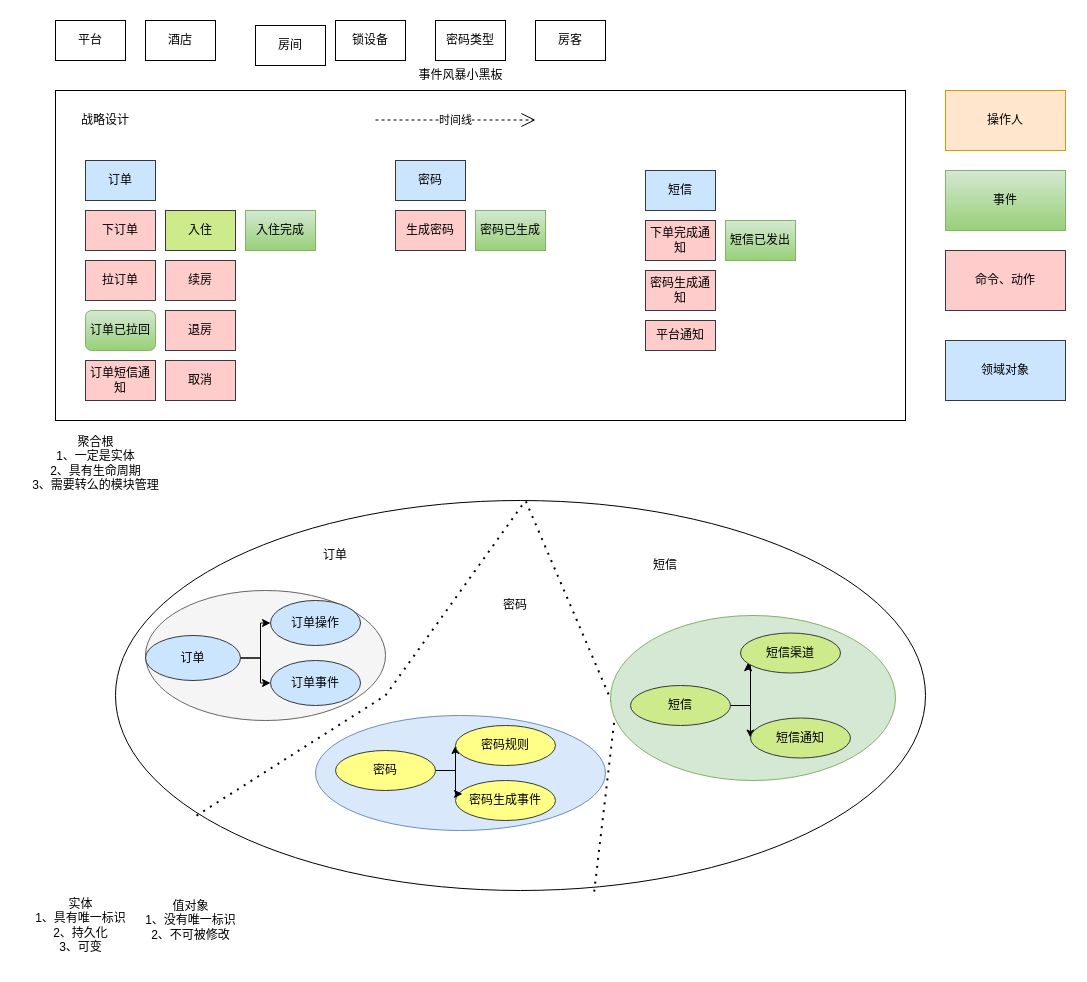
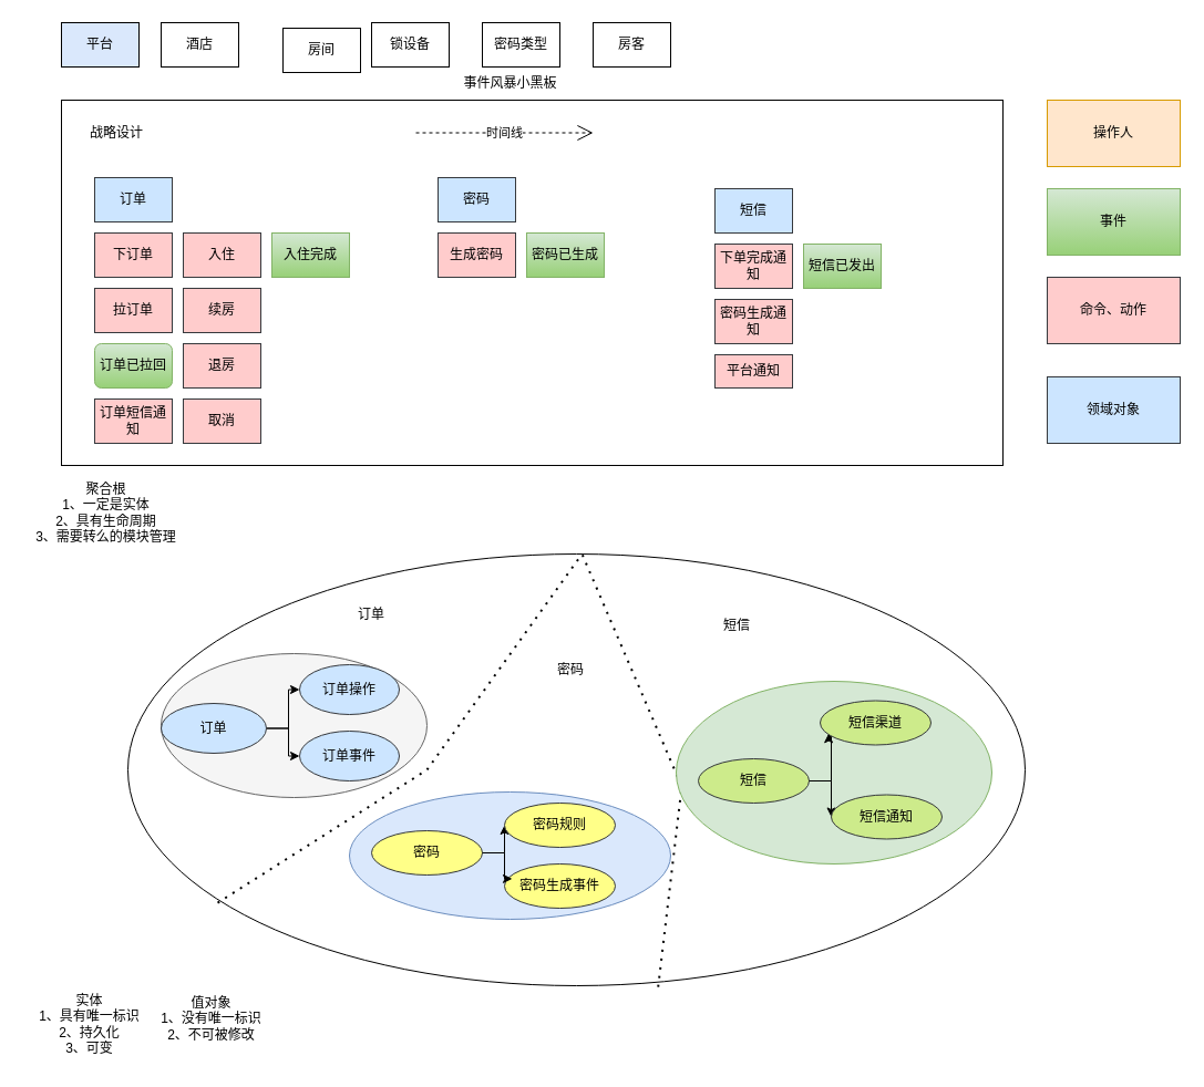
  <mxCell id="0" />
  <mxCell id="1" parent="0" />
  <mxCell id="2" value="" style="ellipse;whiteSpace=wrap;html=1;" vertex="1" parent="1"><mxGeometry x="125" y="590" width="260" height="160" as="geometry" /></mxCell>
  <mxCell id="3" value="" style="rounded=0;whiteSpace=wrap;html=1;movable=0;resizable=0;rotatable=0;deletable=0;editable=0;locked=1;connectable=0;" vertex="1" parent="1"><mxGeometry x="55" y="90" width="850" height="330" as="geometry" /></mxCell>
  <mxCell id="4" value="事件风暴小黑板" style="text;html=1;align=center;verticalAlign=middle;resizable=0;points=[];autosize=1;strokeColor=none;fillColor=none;" vertex="1" parent="1"><mxGeometry x="405" y="60" width="110" height="30" as="geometry" /></mxCell>
  <mxCell id="5" value="操作人" style="rounded=0;whiteSpace=wrap;html=1;fillColor=#ffe6cc;strokeColor=#d79b00;" vertex="1" parent="1"><mxGeometry x="945" y="90" width="120" height="60" as="geometry" /></mxCell>
  <mxCell id="6" value="事件" style="rounded=0;whiteSpace=wrap;html=1;fillColor=#d5e8d4;gradientColor=#97d077;strokeColor=#82b366;" vertex="1" parent="1"><mxGeometry x="945" y="170" width="120" height="60" as="geometry" /></mxCell>
  <mxCell id="7" value="命令、动作" style="rounded=0;whiteSpace=wrap;html=1;fillColor=#ffcccc;strokeColor=#36393d;" vertex="1" parent="1"><mxGeometry x="945" y="250" width="120" height="60" as="geometry" /></mxCell>
  <mxCell id="8" value="领域对象" style="rounded=0;whiteSpace=wrap;html=1;fillColor=#cce5ff;strokeColor=#36393d;" vertex="1" parent="1"><mxGeometry x="945" y="340" width="120" height="60" as="geometry" /></mxCell>
  <mxCell id="9" value="时间线" style="endArrow=open;endSize=12;dashed=1;html=1;rounded=0;" edge="1" parent="1"><mxGeometry width="160" relative="1" as="geometry"><mxPoint x="375" y="119.5" as="sourcePoint" /><mxPoint x="535" y="119.5" as="targetPoint" /></mxGeometry></mxCell>
- <mxCell id="10" value="平台" style="rounded=0;whiteSpace=wrap;html=1;" vertex="1" parent="1"><mxGeometry x="55" width="70" height="40" as="geometry" y="20" /></mxCell>
+ <mxCell id="10" value="平台" style="rounded=0;whiteSpace=wrap;html=1;fillColor=#dae8fc;" vertex="1" parent="1"><mxGeometry x="55" width="70" height="40" as="geometry" y="20" /></mxCell>
  <mxCell id="11" value="酒店" style="rounded=0;whiteSpace=wrap;html=1;" vertex="1" parent="1"><mxGeometry x="145" width="70" height="40" as="geometry" y="20" /></mxCell>
  <mxCell id="12" value="房客" style="rounded=0;whiteSpace=wrap;html=1;align=center;verticalAlign=middle;fontFamily=Helvetica;fontSize=12;" vertex="1" parent="1"><mxGeometry x="535" width="70" height="40" as="geometry" y="20" /></mxCell>
  <mxCell id="13" value="房间" style="rounded=0;whiteSpace=wrap;html=1;" vertex="1" parent="1"><mxGeometry x="255" y="25" width="70" height="40" as="geometry" /></mxCell>
  <mxCell id="14" value="密码" style="rounded=0;whiteSpace=wrap;html=1;strokeColor=#36393d;align=center;verticalAlign=middle;fontFamily=Helvetica;fontSize=12;fontColor=default;fillColor=#cce5ff;" vertex="1" parent="1"><mxGeometry x="395" y="160" width="70" height="40" as="geometry" /></mxCell>
  <mxCell id="15" value="生成密码" style="rounded=0;whiteSpace=wrap;html=1;strokeColor=#36393d;align=center;verticalAlign=middle;fontFamily=Helvetica;fontSize=12;fontColor=default;fillColor=#ffcccc;" vertex="1" parent="1"><mxGeometry x="395" y="210" width="70" height="40" as="geometry" /></mxCell>
  <mxCell id="16" value="密码类型" style="rounded=0;whiteSpace=wrap;html=1;" vertex="1" parent="1"><mxGeometry x="435" width="70" height="40" as="geometry" y="20" /></mxCell>
  <mxCell id="17" value="订单" style="rounded=0;whiteSpace=wrap;html=1;strokeColor=#36393d;align=center;verticalAlign=middle;fontFamily=Helvetica;fontSize=12;fontColor=default;fillColor=#cce5ff;" vertex="1" parent="1"><mxGeometry x="85" y="160" width="70" height="40" as="geometry" /></mxCell>
- <mxCell id="18" value="入住" style="rounded=0;whiteSpace=wrap;html=1;strokeColor=#36393d;align=center;verticalAlign=middle;fontFamily=Helvetica;fontSize=12;fontColor=default;fillColor=#cdeb8b;" vertex="1" parent="1"><mxGeometry x="165" y="210" width="70" height="40" as="geometry" /></mxCell>
+ <mxCell id="18" value="入住" style="rounded=0;whiteSpace=wrap;html=1;strokeColor=#36393d;align=center;verticalAlign=middle;fontFamily=Helvetica;fontSize=12;fontColor=default;fillColor=#ffcccc;" vertex="1" parent="1"><mxGeometry x="165" y="210" width="70" height="40" as="geometry" /></mxCell>
  <mxCell id="19" value="续房" style="rounded=0;whiteSpace=wrap;html=1;strokeColor=#36393d;align=center;verticalAlign=middle;fontFamily=Helvetica;fontSize=12;fontColor=default;fillColor=#ffcccc;" vertex="1" parent="1"><mxGeometry x="165" y="260" width="70" height="40" as="geometry" /></mxCell>
  <mxCell id="20" value="退房" style="rounded=0;whiteSpace=wrap;html=1;strokeColor=#36393d;align=center;verticalAlign=middle;fontFamily=Helvetica;fontSize=12;fontColor=default;fillColor=#ffcccc;" vertex="1" parent="1"><mxGeometry x="165" y="310" width="70" height="40" as="geometry" /></mxCell>
  <mxCell id="21" value="取消" style="rounded=0;whiteSpace=wrap;html=1;strokeColor=#36393d;align=center;verticalAlign=middle;fontFamily=Helvetica;fontSize=12;fontColor=default;fillColor=#ffcccc;" vertex="1" parent="1"><mxGeometry x="165" y="360" width="70" height="40" as="geometry" /></mxCell>
  <mxCell id="22" value="锁设备" style="rounded=0;whiteSpace=wrap;html=1;" vertex="1" parent="1"><mxGeometry x="335" width="70" height="40" as="geometry" y="20" /></mxCell>
  <mxCell id="23" value="下订单" style="rounded=0;whiteSpace=wrap;html=1;strokeColor=#36393d;align=center;verticalAlign=middle;fontFamily=Helvetica;fontSize=12;fontColor=default;fillColor=#ffcccc;" vertex="1" parent="1"><mxGeometry x="85" y="210" width="70" height="40" as="geometry" /></mxCell>
  <mxCell id="24" value="平台通知" style="rounded=0;whiteSpace=wrap;html=1;strokeColor=#36393d;align=center;verticalAlign=middle;fontFamily=Helvetica;fontSize=12;fontColor=default;fillColor=#ffcccc;" vertex="1" parent="1"><mxGeometry x="645" y="320" width="70" height="30" as="geometry" /></mxCell>
  <mxCell id="25" value="拉订单" style="rounded=0;whiteSpace=wrap;html=1;strokeColor=#36393d;align=center;verticalAlign=middle;fontFamily=Helvetica;fontSize=12;fontColor=default;fillColor=#ffcccc;" vertex="1" parent="1"><mxGeometry x="85" y="260" width="70" height="40" as="geometry" /></mxCell>
  <mxCell id="26" value="密码已生成" style="rounded=0;whiteSpace=wrap;html=1;strokeColor=#82b366;align=center;verticalAlign=middle;fontFamily=Helvetica;fontSize=12;fontColor=default;fillColor=#d5e8d4;gradientColor=#97d077;" vertex="1" parent="1"><mxGeometry x="475" y="210" width="70" height="40" as="geometry" /></mxCell>
  <mxCell id="27" value="订单已拉回" style="whiteSpace=wrap;html=1;strokeColor=#82b366;align=center;verticalAlign=middle;fontFamily=Helvetica;fontSize=12;fontColor=default;fillColor=#d5e8d4;gradientColor=#97d077;rounded=1;" vertex="1" parent="1"><mxGeometry x="85" y="310" width="70" height="40" as="geometry" /></mxCell>
  <mxCell id="28" value="入住完成" style="rounded=0;whiteSpace=wrap;html=1;strokeColor=#82b366;align=center;verticalAlign=middle;fontFamily=Helvetica;fontSize=12;fontColor=default;fillColor=#d5e8d4;gradientColor=#97d077;" vertex="1" parent="1"><mxGeometry x="245" y="210" width="70" height="40" as="geometry" /></mxCell>
  <mxCell id="29" value="订单短信通知" style="rounded=0;whiteSpace=wrap;html=1;strokeColor=#36393d;align=center;verticalAlign=middle;fontFamily=Helvetica;fontSize=12;fontColor=default;fillColor=#ffcccc;" vertex="1" parent="1"><mxGeometry x="85" y="360" width="70" height="40" as="geometry" /></mxCell>
  <mxCell id="30" value="短信" style="rounded=0;whiteSpace=wrap;html=1;strokeColor=#36393d;align=center;verticalAlign=middle;fontFamily=Helvetica;fontSize=12;fontColor=default;fillColor=#cce5ff;" vertex="1" parent="1"><mxGeometry x="645" y="170" width="70" height="40" as="geometry" /></mxCell>
  <mxCell id="31" value="密码生成通知" style="rounded=0;whiteSpace=wrap;html=1;strokeColor=#36393d;align=center;verticalAlign=middle;fontFamily=Helvetica;fontSize=12;fontColor=default;fillColor=#ffcccc;" vertex="1" parent="1"><mxGeometry x="645" y="270" width="70" height="40" as="geometry" /></mxCell>
  <mxCell id="32" value="下单完成通知" style="rounded=0;whiteSpace=wrap;html=1;strokeColor=#36393d;align=center;verticalAlign=middle;fontFamily=Helvetica;fontSize=12;fontColor=default;fillColor=#ffcccc;" vertex="1" parent="1"><mxGeometry x="645" y="220" width="70" height="40" as="geometry" /></mxCell>
  <mxCell id="33" value="战略设计" style="text;html=1;align=center;verticalAlign=middle;whiteSpace=wrap;rounded=0;" vertex="1" parent="1"><mxGeometry x="75" y="105" width="60" height="30" as="geometry" /></mxCell>
  <mxCell id="34" value="短信已发出" style="rounded=0;whiteSpace=wrap;html=1;strokeColor=#82b366;align=center;verticalAlign=middle;fontFamily=Helvetica;fontSize=12;fontColor=default;fillColor=#d5e8d4;gradientColor=#97d077;" vertex="1" parent="1"><mxGeometry x="725" y="220" width="70" height="40" as="geometry" /></mxCell>
  <mxCell id="35" value="" style="ellipse;whiteSpace=wrap;html=1;movable=0;resizable=0;rotatable=0;deletable=0;editable=0;locked=1;connectable=0;" vertex="1" parent="1"><mxGeometry x="115" y="500" width="810" height="390" as="geometry" /></mxCell>
  <mxCell id="36" value="" style="endArrow=none;dashed=1;html=1;dashPattern=1 3;strokeWidth=2;rounded=0;exitX=0.1;exitY=0.808;exitDx=0;exitDy=0;exitPerimeter=0;" edge="1" parent="1" source="35"><mxGeometry width="50" height="50" relative="1" as="geometry"><mxPoint x="475" y="550" as="sourcePoint" /><mxPoint x="525" y="500" as="targetPoint" /><Array as="points"><mxPoint x="385" y="695" /></Array></mxGeometry></mxCell>
  <mxCell id="37" value="" style="endArrow=none;dashed=1;html=1;dashPattern=1 3;strokeWidth=2;rounded=0;exitX=0.591;exitY=1.003;exitDx=0;exitDy=0;exitPerimeter=0;" edge="1" parent="1" source="35"><mxGeometry width="50" height="50" relative="1" as="geometry"><mxPoint x="475" y="550" as="sourcePoint" /><mxPoint x="525" y="500" as="targetPoint" /><Array as="points"><mxPoint x="615" y="710" /></Array></mxGeometry></mxCell>
  <mxCell id="38" value="订单" style="text;html=1;align=center;verticalAlign=middle;whiteSpace=wrap;rounded=0;" vertex="1" parent="1"><mxGeometry x="305" y="540" width="60" height="30" as="geometry" /></mxCell>
  <mxCell id="39" value="密码" style="text;html=1;align=center;verticalAlign=middle;whiteSpace=wrap;rounded=0;" vertex="1" parent="1"><mxGeometry x="485" y="590" width="60" height="30" as="geometry" /></mxCell>
  <mxCell id="40" value="短信" style="text;html=1;align=center;verticalAlign=middle;whiteSpace=wrap;rounded=0;" vertex="1" parent="1"><mxGeometry x="635" y="550" width="60" height="30" as="geometry" /></mxCell>
  <mxCell id="41" value="聚合根&lt;div&gt;1、一定是实体&lt;/div&gt;&lt;div&gt;2、具有生命周期&lt;/div&gt;&lt;div&gt;3、需要转么的模块管理&lt;/div&gt;" style="text;html=1;align=center;verticalAlign=middle;resizable=0;points=[];autosize=1;strokeColor=none;fillColor=none;" vertex="1" parent="1"><mxGeometry x="20" y="428" width="150" height="70" as="geometry" /></mxCell>
  <mxCell id="42" value="" style="group" vertex="1" connectable="0" parent="1"><mxGeometry x="145" y="600" width="240" height="120" as="geometry" /></mxCell>
  <mxCell id="43" value="" style="ellipse;whiteSpace=wrap;html=1;fillColor=#f5f5f5;fontColor=#333333;strokeColor=#666666;" vertex="1" parent="42"><mxGeometry y="-10" width="240" height="130" as="geometry" /></mxCell>
  <mxCell id="44" style="edgeStyle=orthogonalEdgeStyle;rounded=0;orthogonalLoop=1;jettySize=auto;html=1;" edge="1" parent="42" source="46" target="48"><mxGeometry relative="1" as="geometry" /></mxCell>
  <mxCell id="45" style="edgeStyle=orthogonalEdgeStyle;rounded=0;orthogonalLoop=1;jettySize=auto;html=1;entryX=0;entryY=0.5;entryDx=0;entryDy=0;" edge="1" parent="42" source="46" target="47"><mxGeometry relative="1" as="geometry" /></mxCell>
  <mxCell id="46" value="订单" style="ellipse;whiteSpace=wrap;html=1;fillColor=#cce5ff;strokeColor=#36393d;" vertex="1" parent="42"><mxGeometry y="35" width="95" height="45" as="geometry" /></mxCell>
  <mxCell id="47" value="订单事件" style="ellipse;whiteSpace=wrap;html=1;fillColor=#cce5ff;strokeColor=#36393d;" vertex="1" parent="42"><mxGeometry x="125" y="60" width="90" height="45" as="geometry" /></mxCell>
  <mxCell id="48" value="订单操作" style="ellipse;whiteSpace=wrap;html=1;fillColor=#cce5ff;strokeColor=#36393d;" vertex="1" parent="42"><mxGeometry x="125" width="90" height="45" as="geometry" /></mxCell>
  <mxCell id="49" value="" style="ellipse;whiteSpace=wrap;html=1;fillColor=#d5e8d4;strokeColor=#82b366;" vertex="1" parent="1"><mxGeometry x="610" y="615" width="285" height="165" as="geometry" /></mxCell>
  <mxCell id="50" value="" style="group" vertex="1" connectable="0" parent="1"><mxGeometry x="335" y="725" width="270" height="105" as="geometry" /></mxCell>
  <mxCell id="51" value="" style="ellipse;whiteSpace=wrap;html=1;fillColor=#dae8fc;strokeColor=#6c8ebf;" vertex="1" parent="50"><mxGeometry x="-20" y="-10" width="290" height="115" as="geometry" /></mxCell>
  <mxCell id="52" style="edgeStyle=orthogonalEdgeStyle;rounded=0;orthogonalLoop=1;jettySize=auto;html=1;entryX=0;entryY=0.5;entryDx=0;entryDy=0;" edge="1" parent="50" source="53" target="54"><mxGeometry relative="1" as="geometry" /></mxCell>
  <mxCell id="53" value="密码" style="ellipse;whiteSpace=wrap;html=1;fillColor=#ffff88;strokeColor=#36393d;" vertex="1" parent="50"><mxGeometry y="25" width="100" height="40" as="geometry" /></mxCell>
  <mxCell id="54" value="密码规则" style="ellipse;whiteSpace=wrap;html=1;fillColor=#ffff88;strokeColor=#36393d;" vertex="1" parent="50"><mxGeometry x="120" width="100" height="40" as="geometry" /></mxCell>
  <mxCell id="55" value="密码生成事件" style="ellipse;whiteSpace=wrap;html=1;fillColor=#ffff88;strokeColor=#36393d;" vertex="1" parent="50"><mxGeometry x="120" y="55" width="100" height="40" as="geometry" /></mxCell>
  <mxCell id="56" style="edgeStyle=orthogonalEdgeStyle;rounded=0;orthogonalLoop=1;jettySize=auto;html=1;entryX=0.07;entryY=0.335;entryDx=0;entryDy=0;entryPerimeter=0;" edge="1" parent="50" source="53" target="55"><mxGeometry relative="1" as="geometry" /></mxCell>
  <mxCell id="57" value="" style="group" vertex="1" connectable="0" parent="1"><mxGeometry x="630" y="632.5" width="220" height="125" as="geometry" /></mxCell>
  <mxCell id="58" style="edgeStyle=orthogonalEdgeStyle;rounded=0;orthogonalLoop=1;jettySize=auto;html=1;entryX=0;entryY=0.5;entryDx=0;entryDy=0;" edge="1" parent="57" source="59" target="61"><mxGeometry relative="1" as="geometry" /></mxCell>
  <mxCell id="59" value="短信" style="ellipse;whiteSpace=wrap;html=1;fillColor=#cdeb8b;strokeColor=#36393d;" vertex="1" parent="57"><mxGeometry y="52.5" width="100" height="40" as="geometry" /></mxCell>
  <mxCell id="60" value="短信渠道" style="ellipse;whiteSpace=wrap;html=1;fillColor=#cdeb8b;strokeColor=#36393d;" vertex="1" parent="57"><mxGeometry x="110" width="100" height="40" as="geometry" /></mxCell>
  <mxCell id="61" value="短信通知" style="ellipse;whiteSpace=wrap;html=1;fillColor=#cdeb8b;strokeColor=#36393d;" vertex="1" parent="57"><mxGeometry x="120" y="85" width="100" height="40" as="geometry" /></mxCell>
  <mxCell id="62" style="edgeStyle=orthogonalEdgeStyle;rounded=0;orthogonalLoop=1;jettySize=auto;html=1;entryX=0.076;entryY=0.743;entryDx=0;entryDy=0;entryPerimeter=0;" edge="1" parent="57" source="59" target="60"><mxGeometry relative="1" as="geometry" /></mxCell>
  <mxCell id="63" value="实体&lt;div&gt;1、具有唯一标识&lt;/div&gt;&lt;div&gt;2、持久化&lt;/div&gt;&lt;div&gt;3、可变&lt;/div&gt;" style="text;html=1;align=center;verticalAlign=middle;resizable=0;points=[];autosize=1;strokeColor=none;fillColor=none;" vertex="1" parent="1"><mxGeometry x="25" y="890" width="110" height="70" as="geometry" /></mxCell>
  <mxCell id="64" value="值对象&lt;div&gt;1、没有唯一标识&lt;/div&gt;&lt;div&gt;2、不可被修改&lt;/div&gt;" style="text;html=1;align=center;verticalAlign=middle;resizable=0;points=[];autosize=1;strokeColor=none;fillColor=none;" vertex="1" parent="1"><mxGeometry x="135" y="890" width="110" height="60" as="geometry" /></mxCell>
